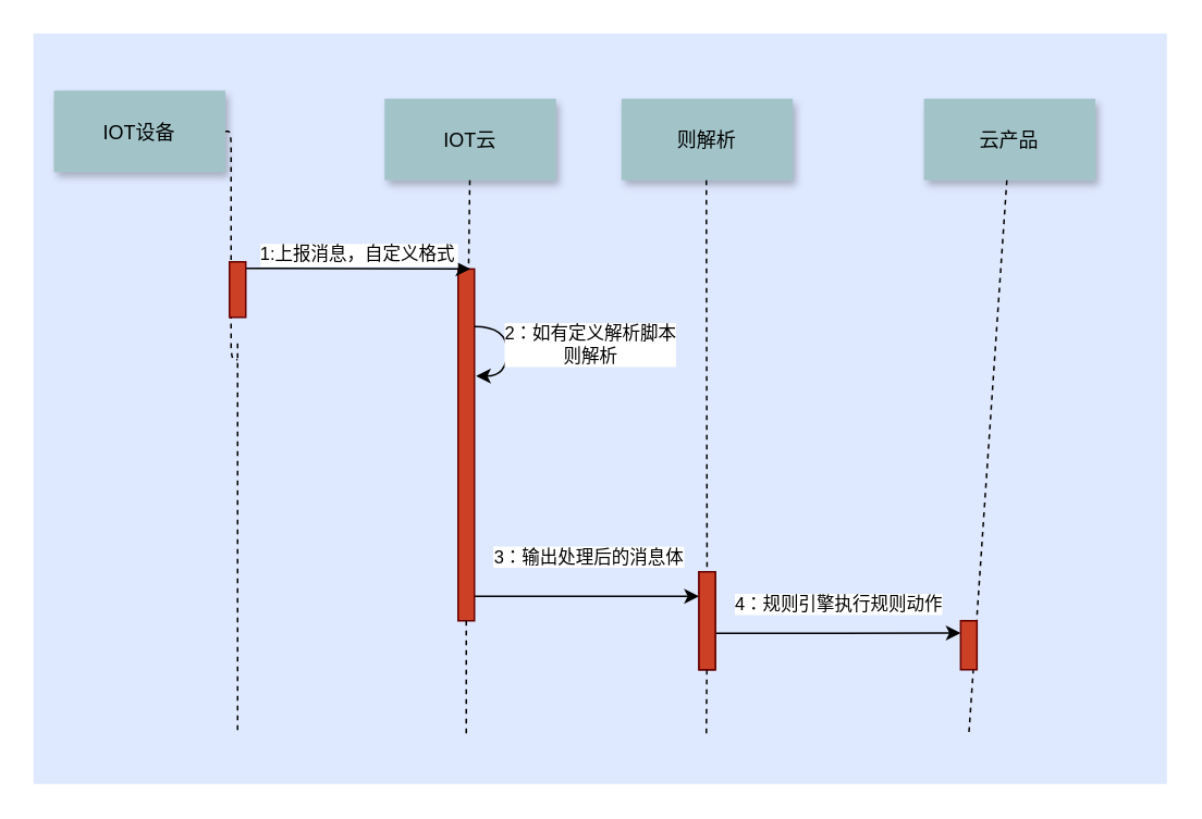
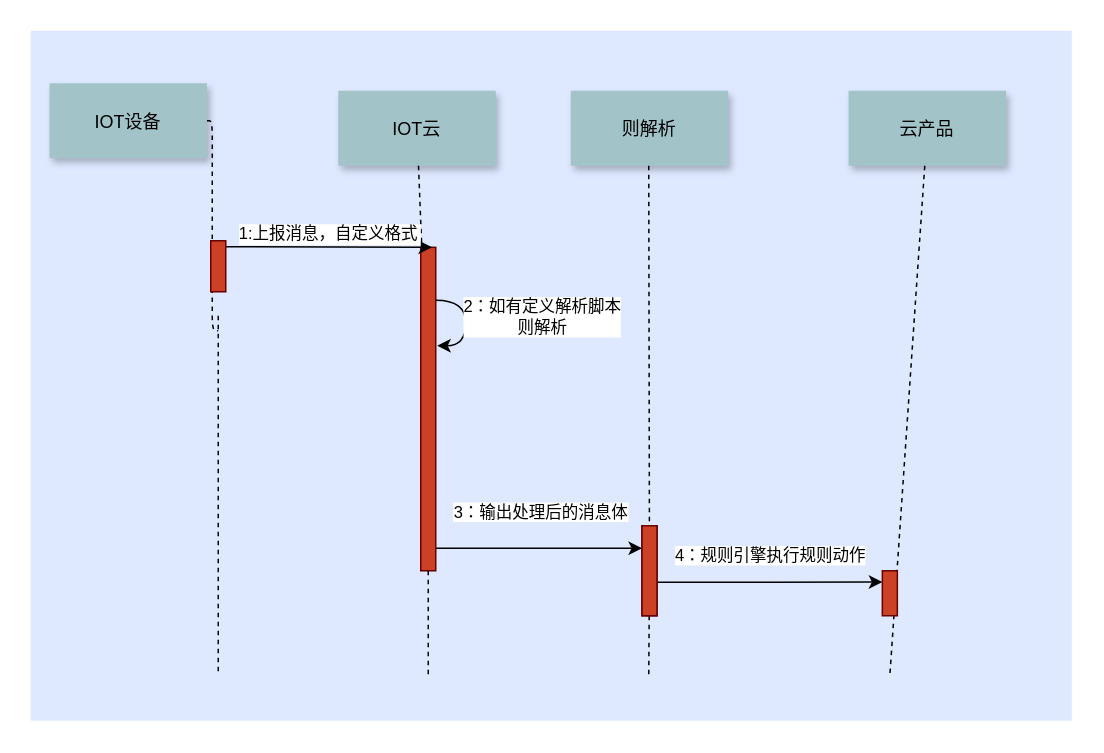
  <mxCell id="0" />
  <mxCell id="1" parent="0" />
  <mxCell id="2" value="" style="fillColor=#DEE8FF;strokeColor=none" vertex="1" parent="1"><mxGeometry x="20" y="20" width="694" height="460" as="geometry" /></mxCell>
  <mxCell id="3" value="IOT设备" style="shadow=1;fillColor=#A2C4C9;strokeColor=none" vertex="1" parent="1"><mxGeometry x="32.5" y="55" width="105" height="50" as="geometry" /></mxCell>
  <mxCell id="4" value="" style="edgeStyle=orthogonalEdgeStyle;rounded=0;orthogonalLoop=1;jettySize=auto;html=1;entryX=0;entryY=0.25;entryDx=0;entryDy=0;" edge="1" parent="1" source="6" target="21"><mxGeometry relative="1" as="geometry"><mxPoint x="370" y="337.195" as="targetPoint" /><Array as="points"><mxPoint x="360" y="365" /><mxPoint x="360" y="365" /></Array></mxGeometry></mxCell>
  <mxCell id="5" value="3：输出处理后的消息体" style="edgeLabel;html=1;align=center;verticalAlign=middle;resizable=0;points=[];" vertex="1" connectable="0" parent="4"><mxGeometry x="-0.372" y="1" relative="1" as="geometry"><mxPoint x="26.67" y="-24" as="offset" /></mxGeometry></mxCell>
  <mxCell id="6" value="" style="fillColor=#CC4125;strokeColor=#660000" vertex="1" parent="1"><mxGeometry x="280" y="164.39" width="10" height="215.61" as="geometry" /></mxCell>
- <mxCell id="7" value="IOT云" style="shadow=1;fillColor=#A2C4C9;strokeColor=none" vertex="1" parent="1"><mxGeometry x="235" y="60" width="105" height="50" as="geometry" /></mxCell>
+ <mxCell id="7" value="IOT云" style="shadow=1;fillColor=#A2C4C9;strokeColor=none" vertex="1" parent="1"><mxGeometry x="225" y="60" width="105" height="50" as="geometry" /></mxCell>
  <mxCell id="8" value="" style="edgeStyle=none;endArrow=none;dashed=1" edge="1" parent="1" source="7" target="6"><mxGeometry x="272.335" y="165" width="100" height="100" as="geometry"><mxPoint x="287.259" y="110" as="sourcePoint" /><mxPoint x="287.576" y="165" as="targetPoint" /></mxGeometry></mxCell>
  <mxCell id="9" value="则解析" style="shadow=1;fillColor=#A2C4C9;strokeColor=none" vertex="1" parent="1"><mxGeometry x="380.004" y="60" width="105" height="50" as="geometry" /></mxCell>
  <mxCell id="10" value="云产品" style="shadow=1;fillColor=#A2C4C9;strokeColor=none" vertex="1" parent="1"><mxGeometry x="565.22" y="60" width="105" height="50" as="geometry" /></mxCell>
  <mxCell id="11" value="" style="edgeStyle=elbowEdgeStyle;elbow=horizontal;endArrow=none;dashed=1" edge="1" parent="1" source="3"><mxGeometry x="230.0" y="310" width="100" height="100" as="geometry"><mxPoint x="170" y="410" as="sourcePoint" /><mxPoint x="145" y="220" as="targetPoint" /></mxGeometry></mxCell>
  <mxCell id="12" value="" style="edgeStyle=none;dashed=1;endArrow=none" edge="1" parent="1"><mxGeometry x="50" y="300" width="100" height="100" as="geometry"><mxPoint x="145" y="210" as="sourcePoint" /><mxPoint x="145" y="450" as="targetPoint" /></mxGeometry></mxCell>
  <mxCell id="13" value="1:上报消息，自定义格式" style="edgeStyle=none;verticalLabelPosition=top;verticalAlign=bottom;entryX=0.75;entryY=0;entryDx=0;entryDy=0;" edge="1" parent="1" target="6"><mxGeometry x="242.955" y="77.096" width="100" height="100" as="geometry"><mxPoint x="150" y="164" as="sourcePoint" /><mxPoint x="260" y="164.386" as="targetPoint" /></mxGeometry></mxCell>
  <mxCell id="14" value="" style="edgeStyle=none;endArrow=none;dashed=1" edge="1" parent="1" source="21"><mxGeometry x="431.488" y="175.0" width="100" height="100" as="geometry"><mxPoint x="432" y="110" as="sourcePoint" /><mxPoint x="432" y="450" as="targetPoint" /></mxGeometry></mxCell>
  <mxCell id="15" value="" style="edgeStyle=none;endArrow=none;dashed=1" edge="1" parent="1" source="10"><mxGeometry x="592.208" y="175.0" width="100" height="100" as="geometry"><mxPoint x="592.729" y="110" as="sourcePoint" /><mxPoint x="592.72" y="450" as="targetPoint" /></mxGeometry></mxCell>
  <mxCell id="16" value="" style="fillColor=#CC4125;strokeColor=#660000" vertex="1" parent="1"><mxGeometry x="140" y="160" width="10" height="34" as="geometry" /></mxCell>
  <mxCell id="17" style="edgeStyle=orthogonalEdgeStyle;curved=1;rounded=0;orthogonalLoop=1;jettySize=auto;html=1;exitX=0.928;exitY=0.095;exitDx=0;exitDy=0;exitPerimeter=0;" edge="1" parent="1"><mxGeometry relative="1" as="geometry"><mxPoint x="290" y="199.608" as="sourcePoint" /><mxPoint x="291" y="230" as="targetPoint" /><Array as="points"><mxPoint x="310" y="200" /><mxPoint x="310" y="230" /><mxPoint x="291" y="230" /></Array></mxGeometry></mxCell>
  <mxCell id="18" value="2：如有定义解析脚本&lt;br&gt;则解析" style="edgeLabel;html=1;align=center;verticalAlign=middle;resizable=0;points=[];" vertex="1" connectable="0" parent="17"><mxGeometry x="-0.314" y="-1" relative="1" as="geometry"><mxPoint x="51" y="6.73" as="offset" /></mxGeometry></mxCell>
  <mxCell id="19" style="edgeStyle=orthogonalEdgeStyle;rounded=0;orthogonalLoop=1;jettySize=auto;html=1;exitX=1.06;exitY=0.628;exitDx=0;exitDy=0;entryX=0;entryY=0.25;entryDx=0;entryDy=0;exitPerimeter=0;" edge="1" parent="1" source="21" target="23"><mxGeometry relative="1" as="geometry"><Array as="points" /></mxGeometry></mxCell>
  <mxCell id="20" value="4：规则引擎执行规则动作" style="edgeLabel;html=1;align=center;verticalAlign=middle;resizable=0;points=[];" vertex="1" connectable="0" parent="19"><mxGeometry x="-0.328" y="-1" relative="1" as="geometry"><mxPoint x="24.68" y="-18.71" as="offset" /></mxGeometry></mxCell>
  <mxCell id="21" value="" style="fillColor=#CC4125;strokeColor=#660000" vertex="1" parent="1"><mxGeometry x="427.5" y="350" width="10" height="60" as="geometry" /></mxCell>
  <mxCell id="22" value="" style="edgeStyle=none;endArrow=none;dashed=1" edge="1" parent="1" target="21"><mxGeometry x="431.488" y="175.0" width="100" height="100" as="geometry"><mxPoint x="432" y="110" as="sourcePoint" /><mxPoint x="432" y="660" as="targetPoint" /></mxGeometry></mxCell>
  <mxCell id="23" value="" style="fillColor=#CC4125;strokeColor=#660000" vertex="1" parent="1"><mxGeometry x="587.72" y="380" width="10" height="30" as="geometry" /></mxCell>
  <mxCell id="24" value="" style="edgeStyle=none;endArrow=none;dashed=1" edge="1" parent="1" source="6"><mxGeometry x="376.571" y="339.697" width="100" height="100" as="geometry"><mxPoint x="285" y="510" as="sourcePoint" /><mxPoint x="285" y="450" as="targetPoint" /></mxGeometry></mxCell>
  <mxCell id="25" value="" style="fillColor=#CC4125;strokeColor=#660000" vertex="1" parent="1"><mxGeometry x="427.5" y="350" width="10" height="60" as="geometry" /></mxCell>
